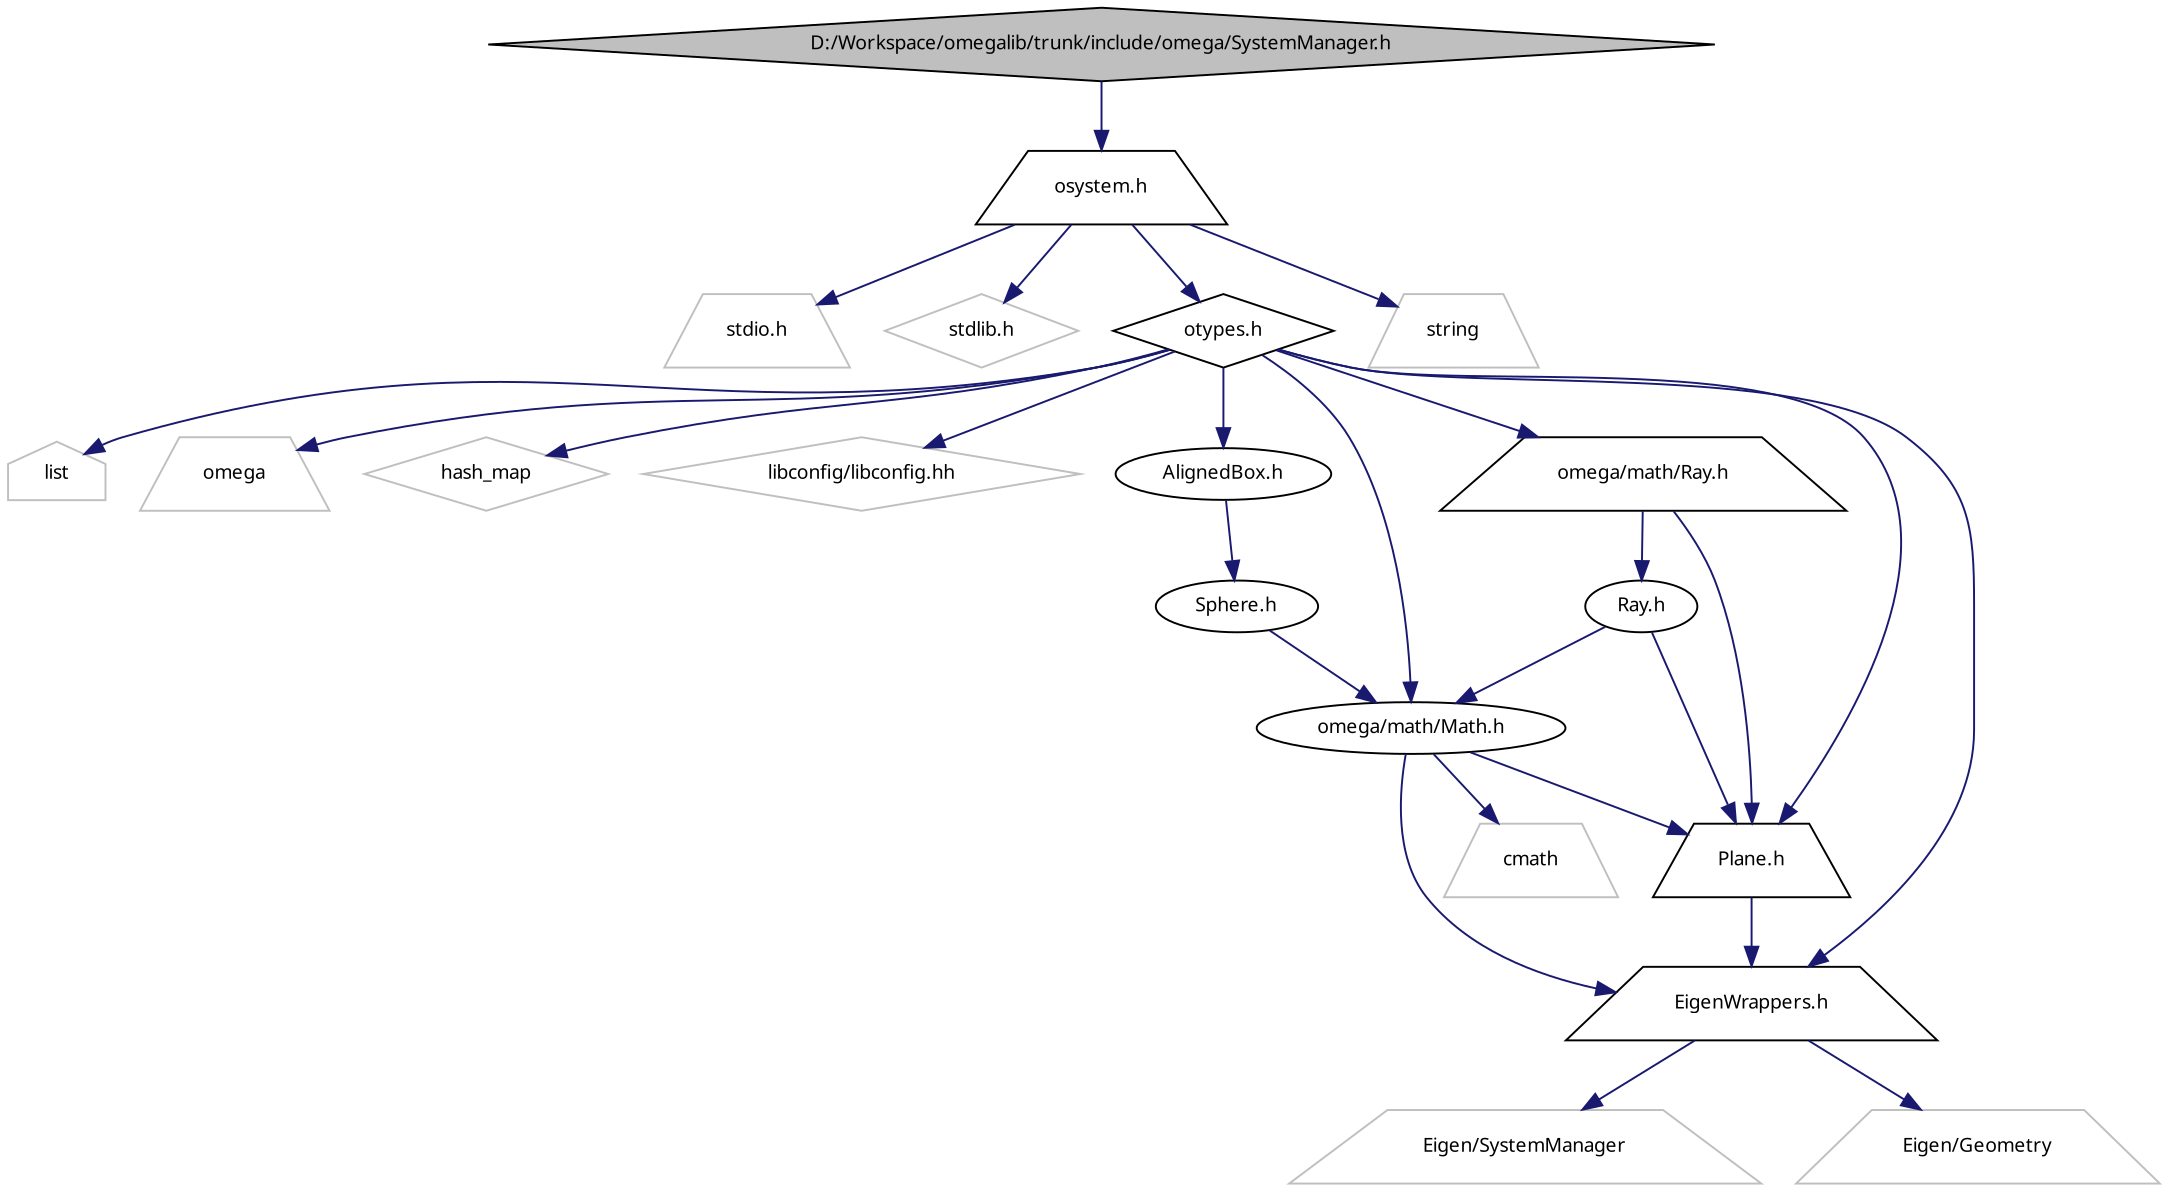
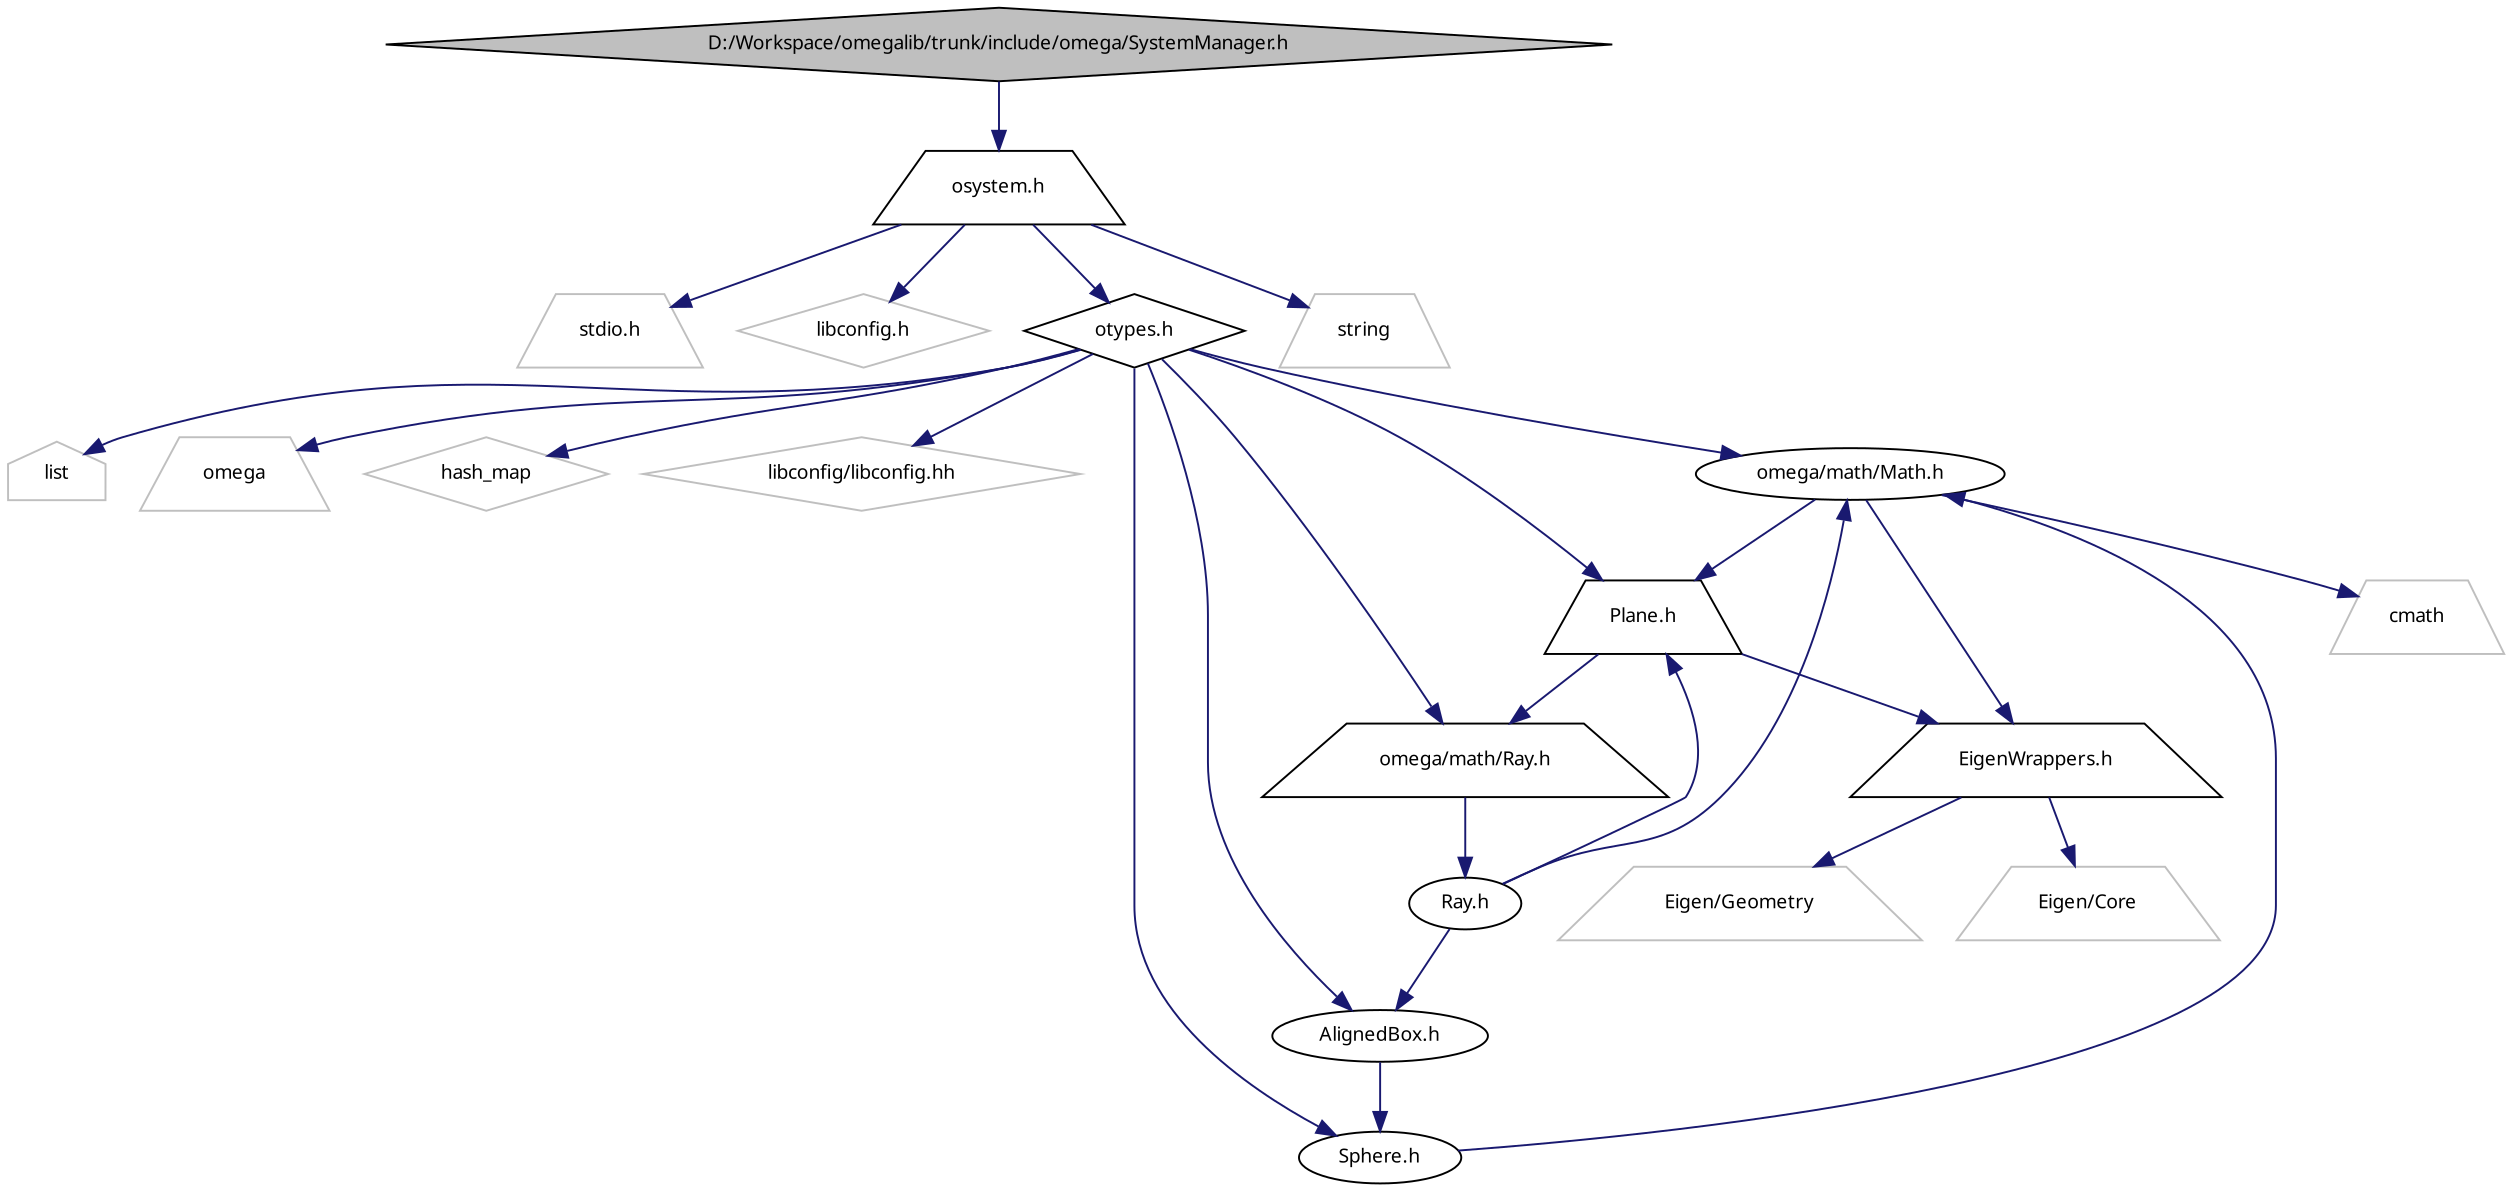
  digraph {
    node [color=black fontname="FreeSans.ttf" fontsize=10 shape=trapezium]
    edge [color=midnightblue fontname="FreeSans.ttf" fontsize=10 labelfontname="FreeSans.ttf" labelfontsize=10 style=solid]
    n1 [fillcolor=grey75 fontcolor=black height=0.2 label="D:/Workspace/omegalib/trunk/include/omega/SystemManager.h" shape=diamond style=filled width=0.4]
    n2 [height=0.2 label="osystem.h" width=0.4]
    n3 [color=grey75 height=0.2 label="stdio.h" width=0.4]
-   n4 [color=grey75 height=0.2 label="stdlib.h" shape=diamond width=0.4]
+   n4 [color=grey75 height=0.2 label="libconfig.h" shape=diamond width=0.4]
    n5 [height=0.2 label="otypes.h" shape=diamond width=0.4]
    n6 [color=grey75 height=0.2 label=string width=0.4]
    n7 [color=grey75 height=0.2 label=list shape=house width=0.4]
    n8 [color=grey75 height=0.2 label=omega width=0.4]
    n9 [color=grey75 height=0.2 label=hash_map shape=diamond width=0.4]
    n10 [color=grey75 height=0.2 label="libconfig/libconfig.hh" shape=diamond width=0.4]
    n11 [height=0.2 label="omega/math/Math.h" shape=ellipse width=0.4]
    n12 [height=0.2 label="Plane.h" width=0.4]
    n13 [height=0.2 label="omega/math/Ray.h" width=0.4]
    n14 [height=0.2 label="AlignedBox.h" shape=ellipse width=0.4]
    n15 [height=0.2 label="Sphere.h" shape=ellipse width=0.4]
    n16 [color=grey75 height=0.2 label=cmath width=0.4]
    n17 [height=0.2 label="EigenWrappers.h" width=0.4]
    n18 [height=0.2 label="Ray.h" shape=ellipse width=0.4]
-   n19 [color=grey75 height=0.2 label="Eigen/SystemManager" width=0.4]
+   n19 [color=grey75 height=0.2 label="Eigen/Core" width=0.4]
    n20 [color=grey75 height=0.2 label="Eigen/Geometry" width=0.4]
    n1 -> n2
    n2 -> n3
    n2 -> n4
    n2 -> n5
    n2 -> n6
    n5 -> n7
    n5 -> n8
    n5 -> n9
    n5 -> n10
    n5 -> n11
    n5 -> n12
    n5 -> n13
    n5 -> n14
-   n5 -> n17
+   n5 -> n15
    n11 -> n12
    n11 -> n16
    n11 -> n17
    n12 -> n17
-   n13 -> n12
+   n12 -> n13
    n13 -> n18
    n14 -> n15
    n15 -> n11
    n17 -> n19
    n17 -> n20
    n18 -> n11
    n18 -> n12
+   n18 -> n14
  }
